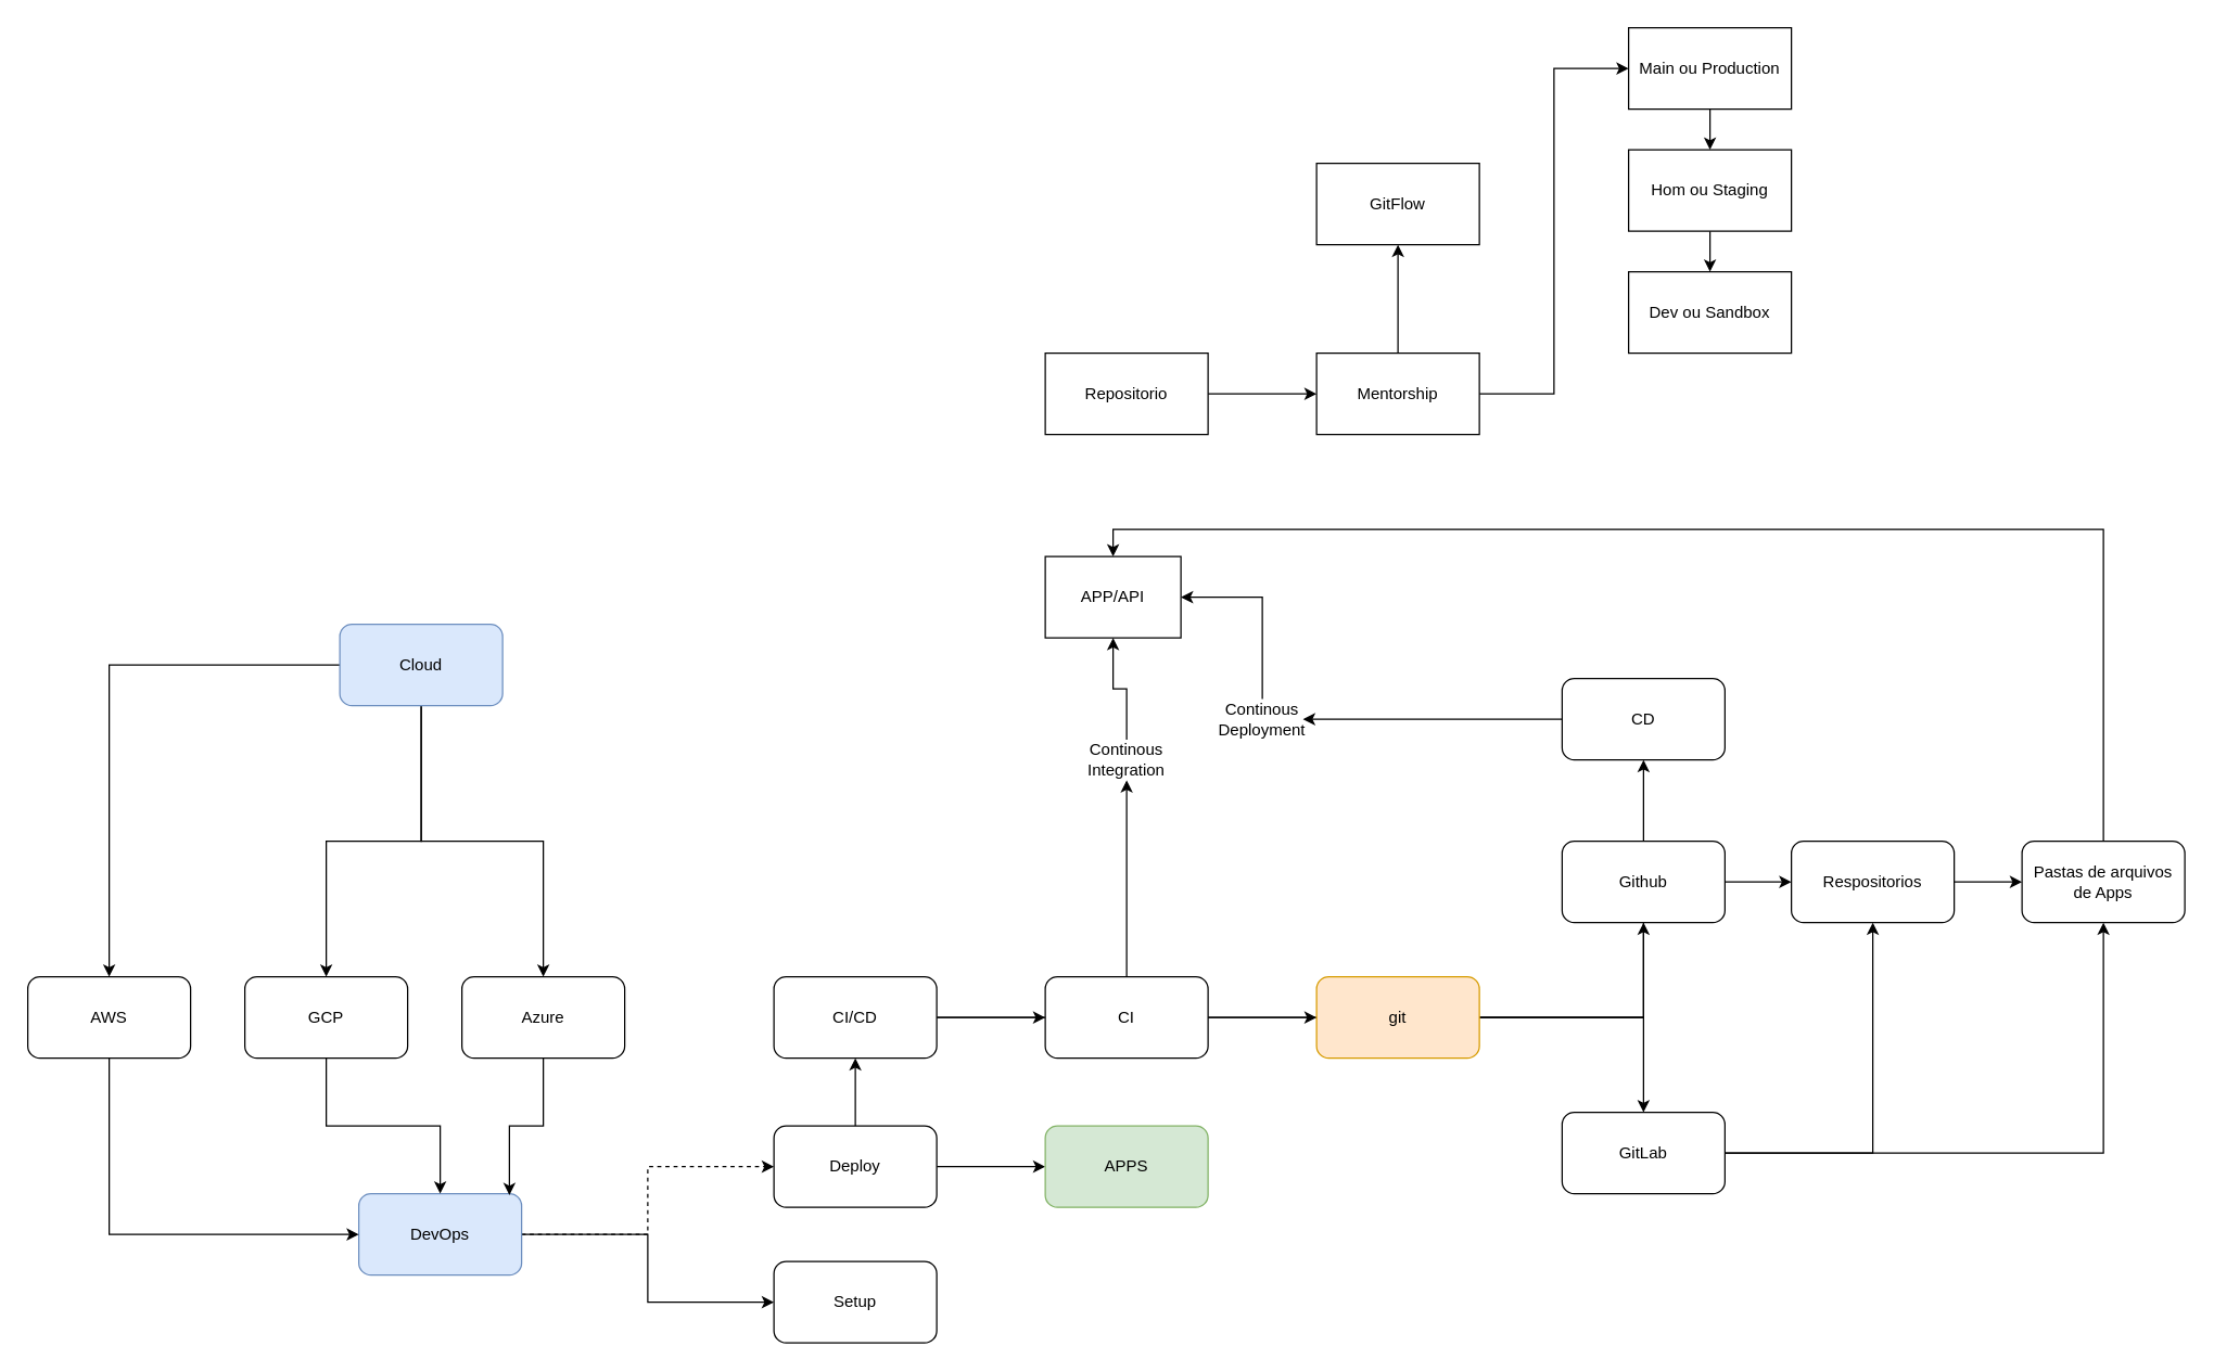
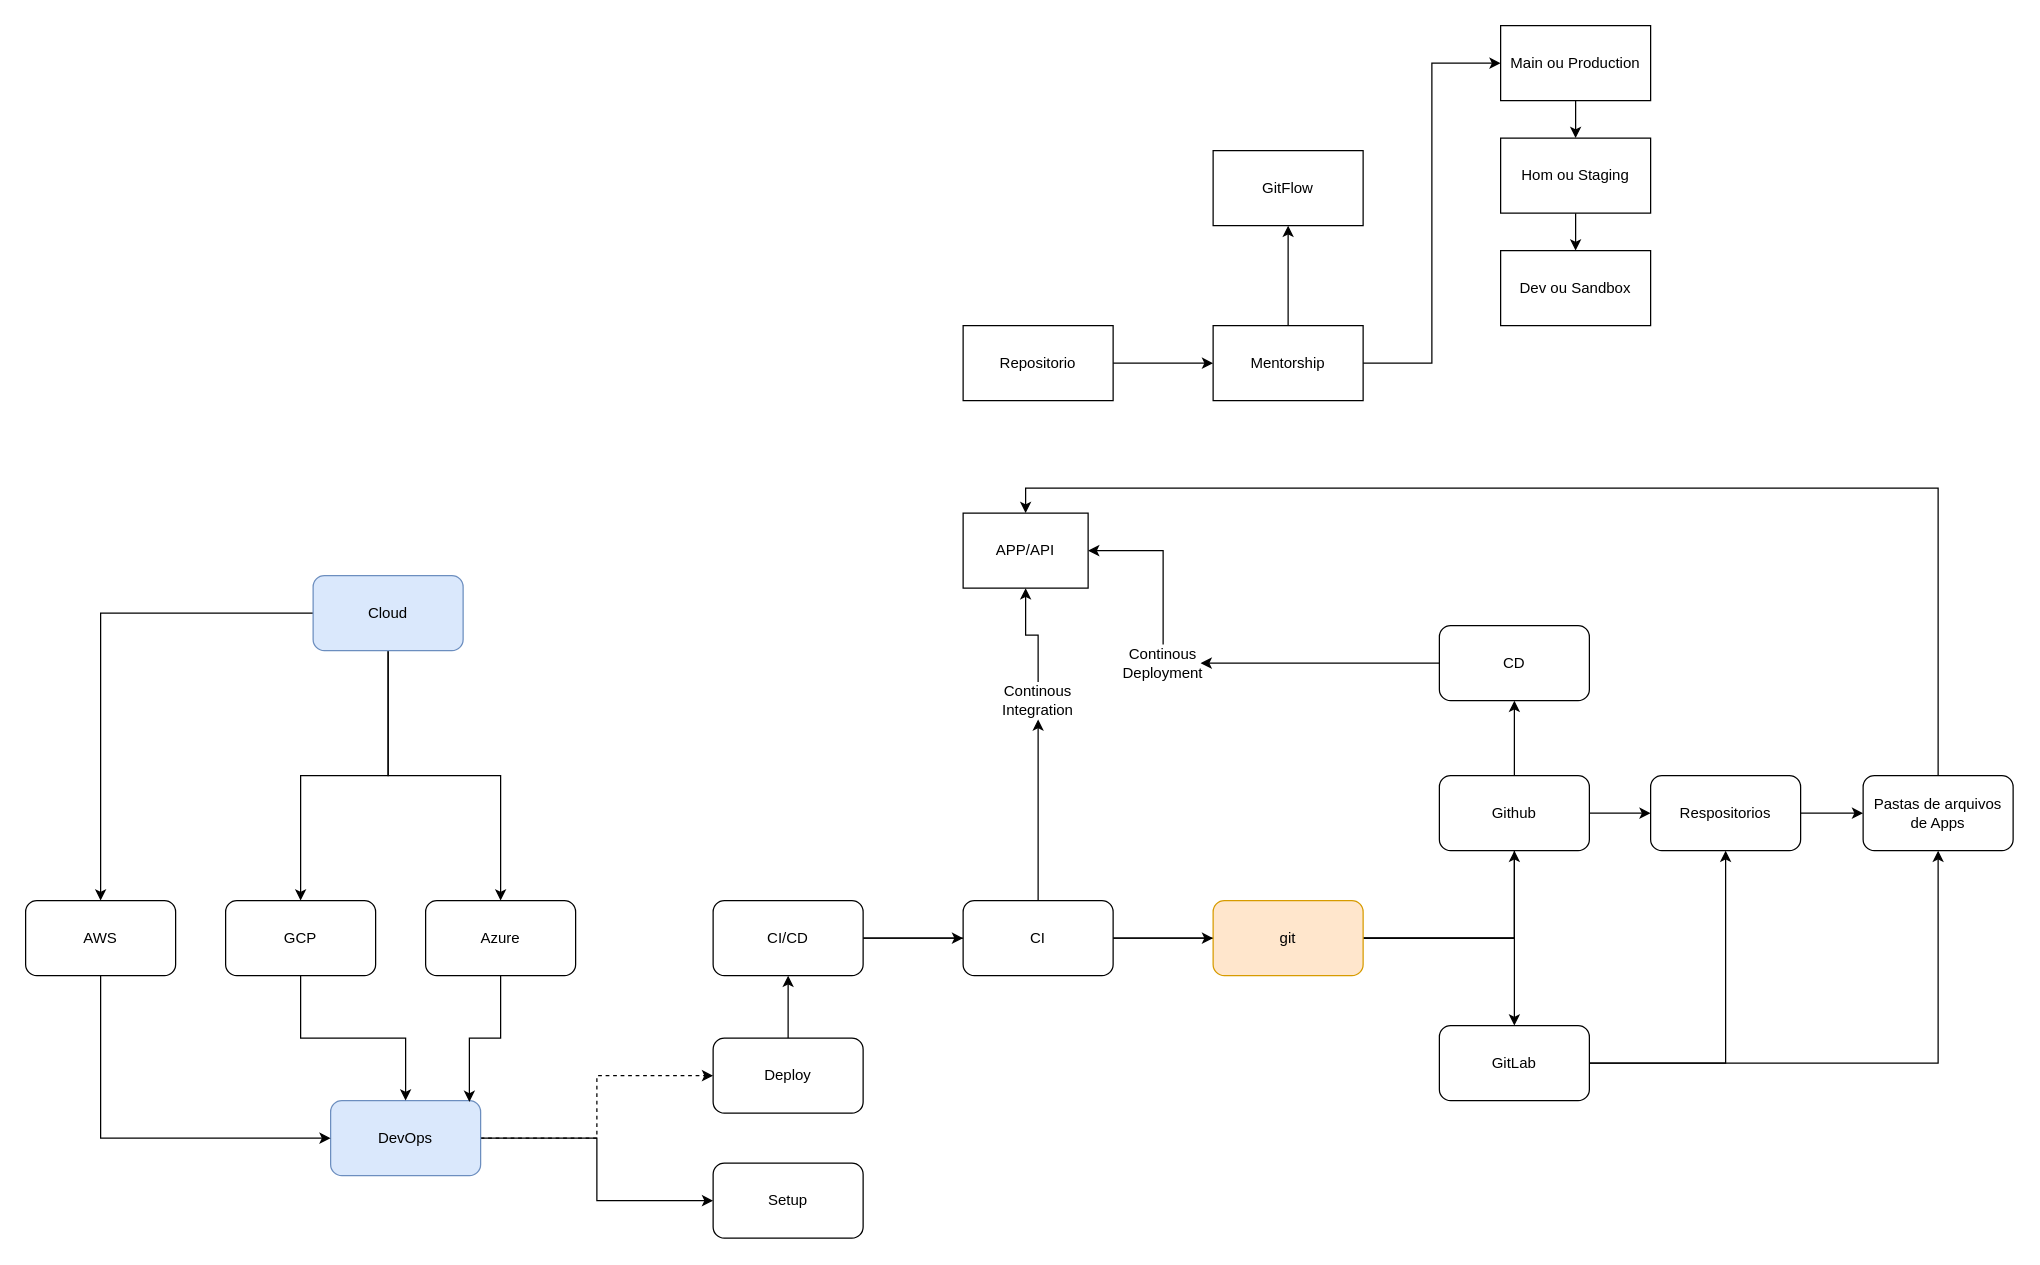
  <mxCell id="0" />
  <mxCell id="1" parent="0" />
  <mxCell id="2" value="" style="edgeStyle=orthogonalEdgeStyle;rounded=0;orthogonalLoop=1;jettySize=auto;html=1;" edge="1" parent="1" source="5" target="10"><mxGeometry relative="1" as="geometry" /></mxCell>
  <mxCell id="3" value="" style="edgeStyle=orthogonalEdgeStyle;rounded=0;orthogonalLoop=1;jettySize=auto;html=1;" edge="1" parent="1" source="5" target="12"><mxGeometry relative="1" as="geometry" /></mxCell>
  <mxCell id="4" value="" style="edgeStyle=orthogonalEdgeStyle;rounded=0;orthogonalLoop=1;jettySize=auto;html=1;" edge="1" parent="1" source="5" target="13"><mxGeometry relative="1" as="geometry" /></mxCell>
  <mxCell id="5" value="Cloud" style="rounded=1;whiteSpace=wrap;html=1;fillColor=#dae8fc;strokeColor=#6c8ebf;" vertex="1" parent="1"><mxGeometry x="250" y="460" width="120" height="60" as="geometry" /></mxCell>
  <mxCell id="6" value="" style="edgeStyle=orthogonalEdgeStyle;rounded=0;orthogonalLoop=1;jettySize=auto;html=1;dashed=1;" edge="1" parent="1" source="8" target="16"><mxGeometry relative="1" as="geometry" /></mxCell>
  <mxCell id="7" value="" style="edgeStyle=orthogonalEdgeStyle;rounded=0;orthogonalLoop=1;jettySize=auto;html=1;entryX=0;entryY=0.5;entryDx=0;entryDy=0;" edge="1" parent="1" source="8" target="17"><mxGeometry relative="1" as="geometry"><mxPoint x="570" y="950" as="targetPoint" /></mxGeometry></mxCell>
  <mxCell id="8" value="DevOps" style="rounded=1;whiteSpace=wrap;html=1;fillColor=#dae8fc;strokeColor=#6c8ebf;" vertex="1" parent="1"><mxGeometry x="264" y="880" width="120" height="60" as="geometry" /></mxCell>
  <mxCell id="9" style="edgeStyle=orthogonalEdgeStyle;rounded=0;orthogonalLoop=1;jettySize=auto;html=1;exitX=0.5;exitY=1;exitDx=0;exitDy=0;entryX=0;entryY=0.5;entryDx=0;entryDy=0;" edge="1" parent="1" source="10" target="8"><mxGeometry relative="1" as="geometry" /></mxCell>
  <mxCell id="10" value="AWS" style="rounded=1;whiteSpace=wrap;html=1;" vertex="1" parent="1"><mxGeometry x="20" y="720" width="120" height="60" as="geometry" /></mxCell>
  <mxCell id="11" style="edgeStyle=orthogonalEdgeStyle;rounded=0;orthogonalLoop=1;jettySize=auto;html=1;exitX=0.5;exitY=1;exitDx=0;exitDy=0;entryX=0.5;entryY=0;entryDx=0;entryDy=0;" edge="1" parent="1" source="12" target="8"><mxGeometry relative="1" as="geometry" /></mxCell>
  <mxCell id="12" value="&lt;div&gt;GCP&lt;/div&gt;" style="rounded=1;whiteSpace=wrap;html=1;" vertex="1" parent="1"><mxGeometry x="180" y="720" width="120" height="60" as="geometry" /></mxCell>
  <mxCell id="13" value="Azure" style="rounded=1;whiteSpace=wrap;html=1;" vertex="1" parent="1"><mxGeometry x="340" y="720" width="120" height="60" as="geometry" /></mxCell>
- <mxCell id="14" value="" style="edgeStyle=orthogonalEdgeStyle;rounded=0;orthogonalLoop=1;jettySize=auto;html=1;" edge="1" parent="1" source="16" target="19"><mxGeometry relative="1" as="geometry" /></mxCell>
  <mxCell id="15" value="" style="edgeStyle=orthogonalEdgeStyle;rounded=0;orthogonalLoop=1;jettySize=auto;html=1;" edge="1" parent="1" source="16" target="22"><mxGeometry relative="1" as="geometry" /></mxCell>
  <mxCell id="16" value="&lt;div&gt;Deploy&lt;/div&gt;" style="rounded=1;whiteSpace=wrap;html=1;" vertex="1" parent="1"><mxGeometry x="570" y="830" width="120" height="60" as="geometry" /></mxCell>
  <mxCell id="17" value="Setup" style="rounded=1;whiteSpace=wrap;html=1;" vertex="1" parent="1"><mxGeometry x="570" y="930" width="120" height="60" as="geometry" /></mxCell>
  <mxCell id="18" style="edgeStyle=orthogonalEdgeStyle;rounded=0;orthogonalLoop=1;jettySize=auto;html=1;exitX=0.5;exitY=1;exitDx=0;exitDy=0;entryX=0.925;entryY=0.017;entryDx=0;entryDy=0;entryPerimeter=0;" edge="1" parent="1" source="13" target="8"><mxGeometry relative="1" as="geometry" /></mxCell>
- <mxCell id="19" value="APPS" style="rounded=1;whiteSpace=wrap;html=1;fillColor=#d5e8d4;strokeColor=#82b366;" vertex="1" parent="1"><mxGeometry x="770" y="830" width="120" height="60" as="geometry" /></mxCell>
  <mxCell id="20" value="" style="edgeStyle=orthogonalEdgeStyle;rounded=0;orthogonalLoop=1;jettySize=auto;html=1;" edge="1" parent="1" source="22" target="25"><mxGeometry relative="1" as="geometry" /></mxCell>
  <mxCell id="21" value="" style="edgeStyle=orthogonalEdgeStyle;rounded=0;orthogonalLoop=1;jettySize=auto;html=1;" edge="1" parent="1" source="22" target="27"><mxGeometry relative="1" as="geometry" /></mxCell>
  <mxCell id="22" value="CI/CD" style="rounded=1;whiteSpace=wrap;html=1;" vertex="1" parent="1"><mxGeometry x="570" y="720" width="120" height="60" as="geometry" /></mxCell>
  <mxCell id="23" value="" style="edgeStyle=orthogonalEdgeStyle;rounded=0;orthogonalLoop=1;jettySize=auto;html=1;" edge="1" parent="1" source="25" target="30"><mxGeometry relative="1" as="geometry" /></mxCell>
  <mxCell id="24" style="edgeStyle=orthogonalEdgeStyle;rounded=0;orthogonalLoop=1;jettySize=auto;html=1;exitX=0.5;exitY=0;exitDx=0;exitDy=0;entryX=0.5;entryY=1;entryDx=0;entryDy=0;" edge="1" parent="1" source="25" target="37"><mxGeometry relative="1" as="geometry" /></mxCell>
  <mxCell id="25" value="CI" style="rounded=1;whiteSpace=wrap;html=1;" vertex="1" parent="1"><mxGeometry x="770" y="720" width="120" height="60" as="geometry" /></mxCell>
  <mxCell id="26" style="edgeStyle=orthogonalEdgeStyle;rounded=0;orthogonalLoop=1;jettySize=auto;html=1;exitX=0;exitY=0.5;exitDx=0;exitDy=0;" edge="1" parent="1" source="27" target="39"><mxGeometry relative="1" as="geometry" /></mxCell>
  <mxCell id="27" value="CD" style="rounded=1;whiteSpace=wrap;html=1;" vertex="1" parent="1"><mxGeometry x="1151" y="500" width="120" height="60" as="geometry" /></mxCell>
  <mxCell id="28" value="" style="edgeStyle=orthogonalEdgeStyle;rounded=0;orthogonalLoop=1;jettySize=auto;html=1;" edge="1" parent="1" source="30" target="32"><mxGeometry relative="1" as="geometry" /></mxCell>
  <mxCell id="29" value="" style="edgeStyle=orthogonalEdgeStyle;rounded=0;orthogonalLoop=1;jettySize=auto;html=1;" edge="1" parent="1" source="30" target="35"><mxGeometry relative="1" as="geometry" /></mxCell>
  <mxCell id="30" value="git" style="rounded=1;whiteSpace=wrap;html=1;fillColor=#ffe6cc;strokeColor=#d79b00;" vertex="1" parent="1"><mxGeometry x="970" y="720" width="120" height="60" as="geometry" /></mxCell>
  <mxCell id="31" value="" style="edgeStyle=orthogonalEdgeStyle;rounded=0;orthogonalLoop=1;jettySize=auto;html=1;" edge="1" parent="1" source="32" target="41"><mxGeometry relative="1" as="geometry" /></mxCell>
  <mxCell id="32" value="Github" style="rounded=1;whiteSpace=wrap;html=1;" vertex="1" parent="1"><mxGeometry x="1151" y="620" width="120" height="60" as="geometry" /></mxCell>
  <mxCell id="33" style="edgeStyle=orthogonalEdgeStyle;rounded=0;orthogonalLoop=1;jettySize=auto;html=1;exitX=1;exitY=0.5;exitDx=0;exitDy=0;" edge="1" parent="1" source="35" target="41"><mxGeometry relative="1" as="geometry" /></mxCell>
  <mxCell id="34" style="edgeStyle=orthogonalEdgeStyle;rounded=0;orthogonalLoop=1;jettySize=auto;html=1;exitX=1;exitY=0.5;exitDx=0;exitDy=0;entryX=0.5;entryY=1;entryDx=0;entryDy=0;" edge="1" parent="1" source="35" target="43"><mxGeometry relative="1" as="geometry" /></mxCell>
  <mxCell id="35" value="GitLab" style="rounded=1;whiteSpace=wrap;html=1;" vertex="1" parent="1"><mxGeometry x="1151" y="820" width="120" height="60" as="geometry" /></mxCell>
  <mxCell id="36" style="edgeStyle=orthogonalEdgeStyle;rounded=0;orthogonalLoop=1;jettySize=auto;html=1;exitX=0.5;exitY=0;exitDx=0;exitDy=0;entryX=0.5;entryY=1;entryDx=0;entryDy=0;" edge="1" parent="1" source="37" target="44"><mxGeometry relative="1" as="geometry" /></mxCell>
  <mxCell id="37" value="Continous Integration" style="text;html=1;align=center;verticalAlign=middle;whiteSpace=wrap;rounded=0;" vertex="1" parent="1"><mxGeometry x="800" y="545" width="60" height="30" as="geometry" /></mxCell>
  <mxCell id="38" style="edgeStyle=orthogonalEdgeStyle;rounded=0;orthogonalLoop=1;jettySize=auto;html=1;exitX=0.5;exitY=0;exitDx=0;exitDy=0;entryX=1;entryY=0.5;entryDx=0;entryDy=0;" edge="1" parent="1" source="39" target="44"><mxGeometry relative="1" as="geometry" /></mxCell>
  <mxCell id="39" value="Continous Deployment" style="text;html=1;align=center;verticalAlign=middle;whiteSpace=wrap;rounded=0;" vertex="1" parent="1"><mxGeometry x="900" y="515" width="60" height="30" as="geometry" /></mxCell>
  <mxCell id="40" value="" style="edgeStyle=orthogonalEdgeStyle;rounded=0;orthogonalLoop=1;jettySize=auto;html=1;" edge="1" parent="1" source="41" target="43"><mxGeometry relative="1" as="geometry" /></mxCell>
  <mxCell id="41" value="Respositorios" style="whiteSpace=wrap;html=1;rounded=1;" vertex="1" parent="1"><mxGeometry x="1320" y="620" width="120" height="60" as="geometry" /></mxCell>
  <mxCell id="42" style="edgeStyle=orthogonalEdgeStyle;rounded=0;orthogonalLoop=1;jettySize=auto;html=1;exitX=0.5;exitY=0;exitDx=0;exitDy=0;entryX=0.5;entryY=0;entryDx=0;entryDy=0;" edge="1" parent="1" source="43" target="44"><mxGeometry relative="1" as="geometry" /></mxCell>
  <mxCell id="43" value="Pastas de arquivos de Apps" style="whiteSpace=wrap;html=1;rounded=1;" vertex="1" parent="1"><mxGeometry x="1490" y="620" width="120" height="60" as="geometry" /></mxCell>
  <mxCell id="44" value="APP/API" style="rounded=0;whiteSpace=wrap;html=1;" vertex="1" parent="1"><mxGeometry x="770" y="410" width="100" height="60" as="geometry" /></mxCell>
  <mxCell id="45" value="" style="edgeStyle=orthogonalEdgeStyle;rounded=0;orthogonalLoop=1;jettySize=auto;html=1;" edge="1" parent="1" source="46" target="49"><mxGeometry relative="1" as="geometry" /></mxCell>
  <mxCell id="46" value="Repositorio" style="rounded=0;whiteSpace=wrap;html=1;" vertex="1" parent="1"><mxGeometry x="770" y="260" width="120" height="60" as="geometry" /></mxCell>
  <mxCell id="47" style="edgeStyle=orthogonalEdgeStyle;rounded=0;orthogonalLoop=1;jettySize=auto;html=1;exitX=1;exitY=0.5;exitDx=0;exitDy=0;entryX=0;entryY=0.5;entryDx=0;entryDy=0;" edge="1" parent="1" source="49" target="51"><mxGeometry relative="1" as="geometry" /></mxCell>
  <mxCell id="48" value="" style="edgeStyle=orthogonalEdgeStyle;rounded=0;orthogonalLoop=1;jettySize=auto;html=1;" edge="1" parent="1" source="49" target="55"><mxGeometry relative="1" as="geometry" /></mxCell>
  <mxCell id="49" value="Mentorship" style="rounded=0;whiteSpace=wrap;html=1;" vertex="1" parent="1"><mxGeometry x="970" y="260" width="120" height="60" as="geometry" /></mxCell>
  <mxCell id="50" value="" style="edgeStyle=orthogonalEdgeStyle;rounded=0;orthogonalLoop=1;jettySize=auto;html=1;" edge="1" parent="1" source="51" target="53"><mxGeometry relative="1" as="geometry" /></mxCell>
  <mxCell id="51" value="Main ou Production" style="rounded=0;whiteSpace=wrap;html=1;" vertex="1" parent="1"><mxGeometry x="1200" y="20" width="120" height="60" as="geometry" /></mxCell>
  <mxCell id="52" value="" style="edgeStyle=orthogonalEdgeStyle;rounded=0;orthogonalLoop=1;jettySize=auto;html=1;" edge="1" parent="1" source="53" target="54"><mxGeometry relative="1" as="geometry" /></mxCell>
  <mxCell id="53" value="Hom ou Staging" style="rounded=0;whiteSpace=wrap;html=1;" vertex="1" parent="1"><mxGeometry x="1200" y="110" width="120" height="60" as="geometry" /></mxCell>
  <mxCell id="54" value="Dev ou Sandbox" style="rounded=0;whiteSpace=wrap;html=1;" vertex="1" parent="1"><mxGeometry x="1200" y="200" width="120" height="60" as="geometry" /></mxCell>
  <mxCell id="55" value="GitFlow" style="rounded=0;whiteSpace=wrap;html=1;" vertex="1" parent="1"><mxGeometry x="970" y="120" width="120" height="60" as="geometry" /></mxCell>
